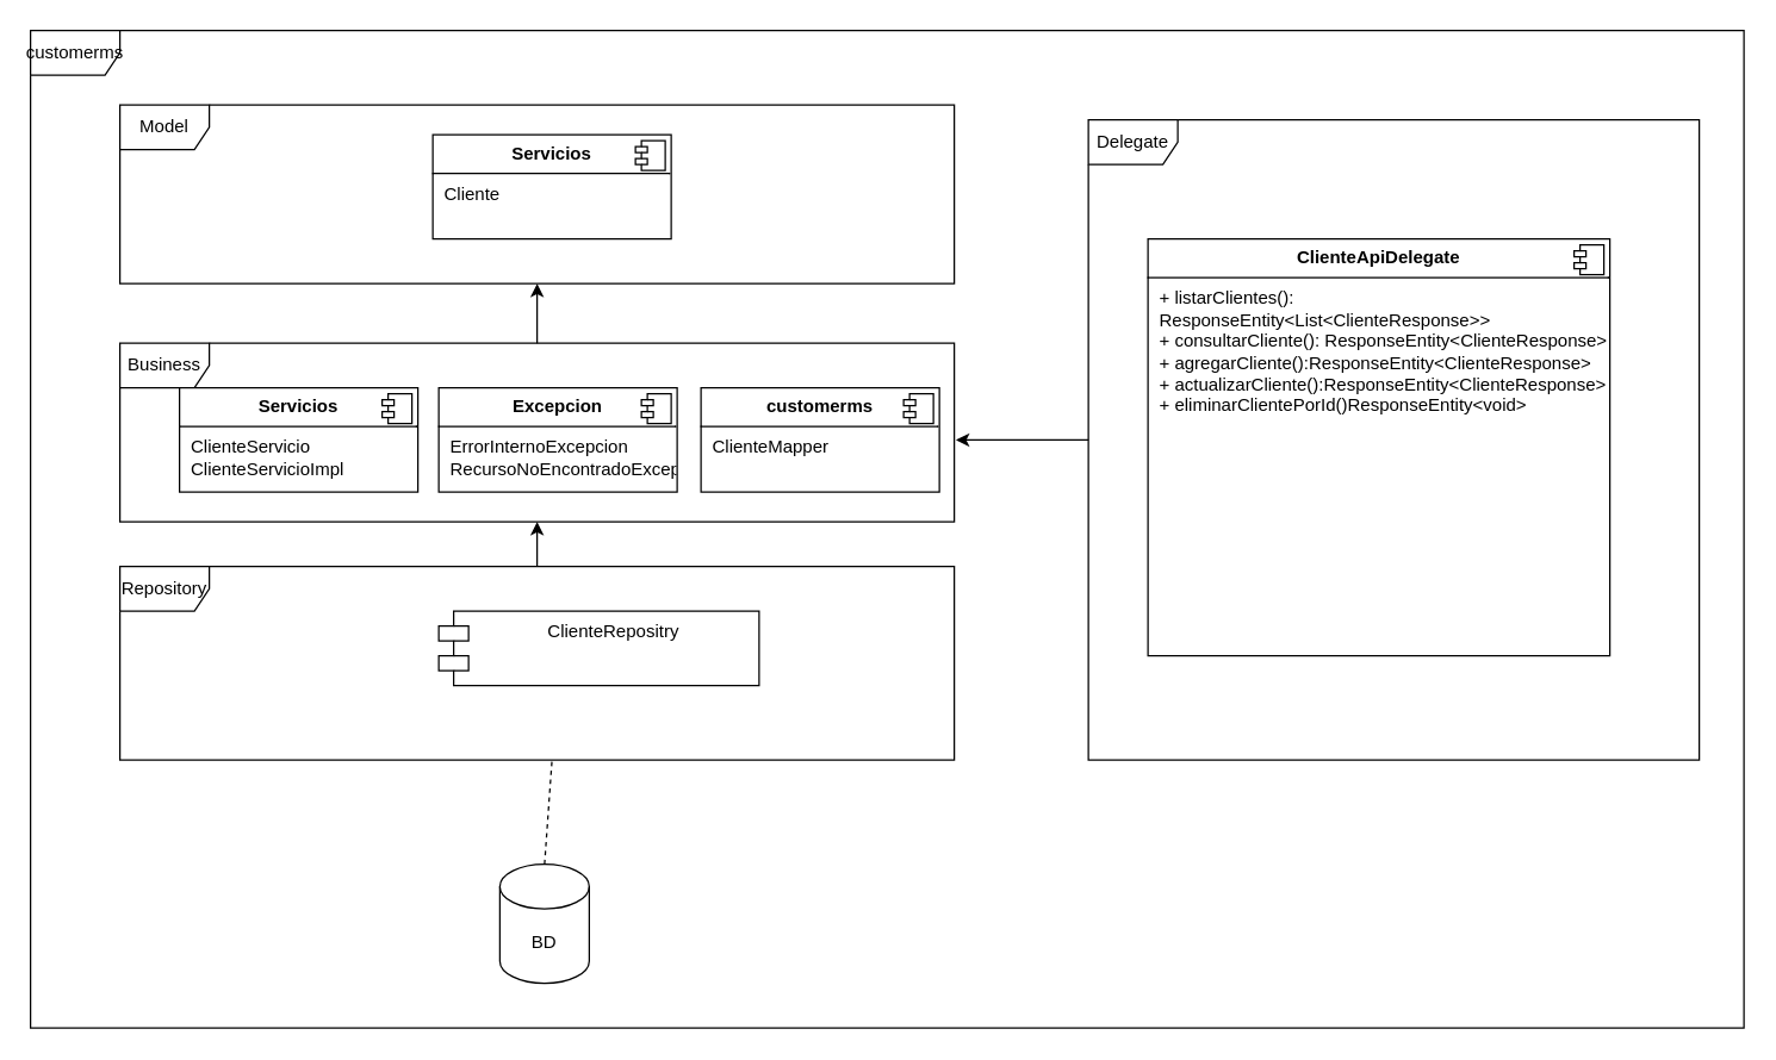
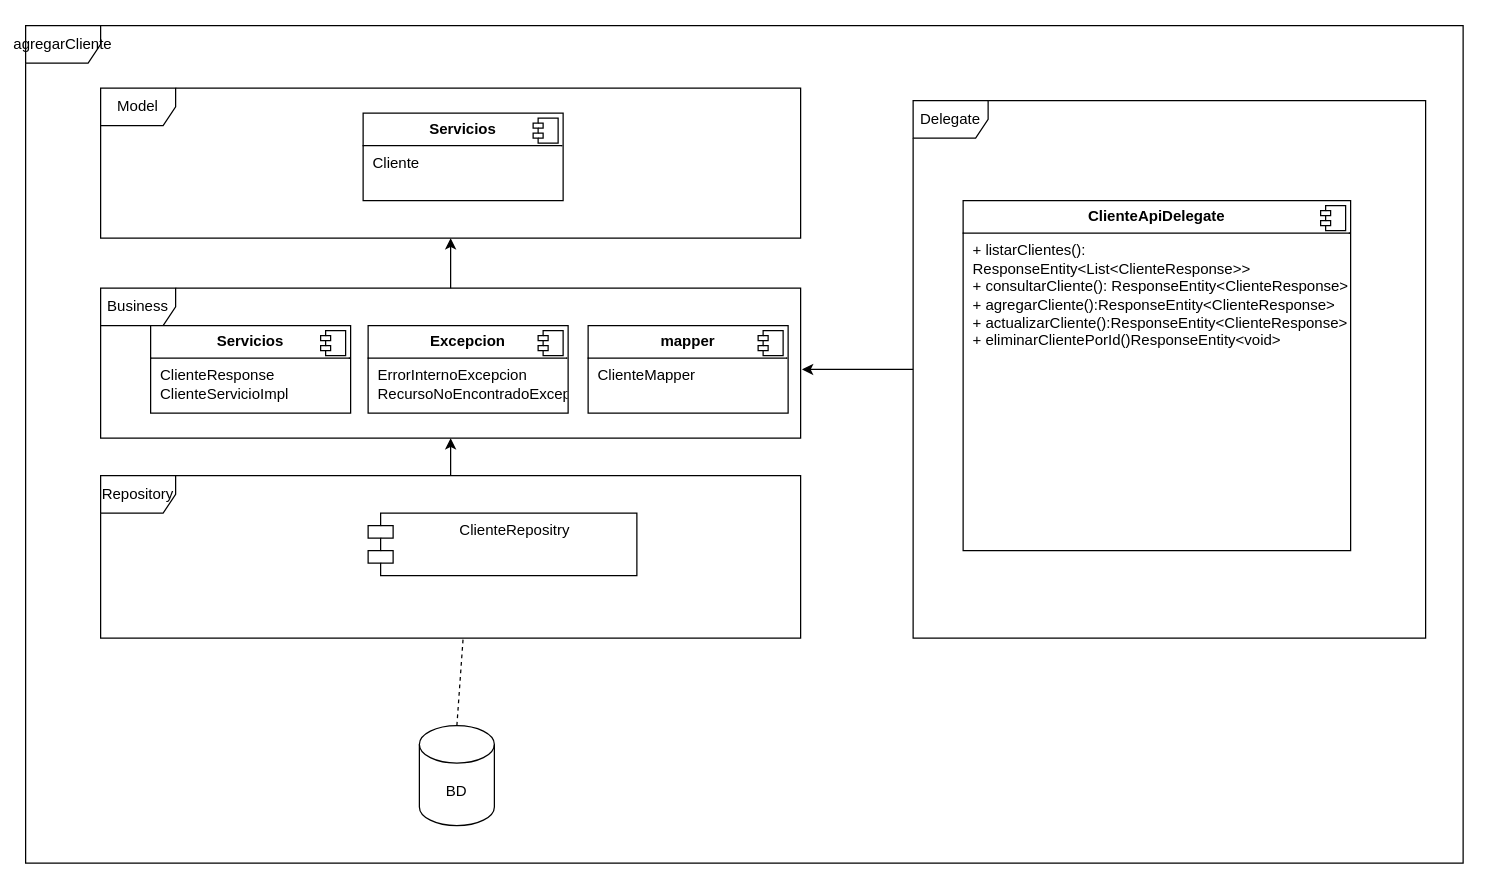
  <mxCell id="0" />
  <mxCell id="1" parent="0" />
- <mxCell id="2" value="customerms" style="shape=umlFrame;whiteSpace=wrap;html=1;pointerEvents=0;" vertex="1" parent="1"><mxGeometry x="20" y="20" width="1150" height="670" as="geometry" /></mxCell>
+ <mxCell id="2" value="agregarCliente" style="shape=umlFrame;whiteSpace=wrap;html=1;pointerEvents=0;" vertex="1" parent="1"><mxGeometry x="20" y="20" width="1150" height="670" as="geometry" /></mxCell>
  <mxCell id="3" value="Business" style="shape=umlFrame;whiteSpace=wrap;html=1;pointerEvents=0;" vertex="1" parent="1"><mxGeometry x="80" y="230" width="560" height="120" as="geometry" /></mxCell>
  <mxCell id="4" value="Model" style="shape=umlFrame;whiteSpace=wrap;html=1;pointerEvents=0;" vertex="1" parent="1"><mxGeometry x="80" y="70" width="560" height="120" as="geometry" /></mxCell>
  <mxCell id="5" value="Repository" style="shape=umlFrame;whiteSpace=wrap;html=1;pointerEvents=0;" vertex="1" parent="1"><mxGeometry x="80" y="380" width="560" height="130" as="geometry" /></mxCell>
  <mxCell id="6" value="BD" style="shape=cylinder3;whiteSpace=wrap;html=1;boundedLbl=1;backgroundOutline=1;size=15;" vertex="1" parent="1"><mxGeometry x="335" y="580" width="60" height="80" as="geometry" /></mxCell>
- <mxCell id="7" value="&lt;p style=&quot;margin:0px;margin-top:6px;text-align:center;&quot;&gt;&lt;b&gt;Servicios&lt;/b&gt;&lt;/p&gt;&lt;hr size=&quot;1&quot; style=&quot;border-style:solid;&quot;&gt;&lt;p style=&quot;margin:0px;margin-left:8px;&quot;&gt;ClienteServicio&lt;br&gt;ClienteServicioImpl&lt;/p&gt;" style="align=left;overflow=fill;html=1;dropTarget=0;whiteSpace=wrap;" vertex="1" parent="1"><mxGeometry x="120" y="260" width="160" height="70" as="geometry" /></mxCell>
+ <mxCell id="7" value="&lt;p style=&quot;margin:0px;margin-top:6px;text-align:center;&quot;&gt;&lt;b&gt;Servicios&lt;/b&gt;&lt;/p&gt;&lt;hr size=&quot;1&quot; style=&quot;border-style:solid;&quot;&gt;&lt;p style=&quot;margin:0px;margin-left:8px;&quot;&gt;ClienteResponse&lt;br&gt;ClienteServicioImpl&lt;/p&gt;" style="align=left;overflow=fill;html=1;dropTarget=0;whiteSpace=wrap;" vertex="1" parent="1"><mxGeometry x="120" y="260" width="160" height="70" as="geometry" /></mxCell>
  <mxCell id="8" value="" style="shape=component;jettyWidth=8;jettyHeight=4;" vertex="1" parent="7"><mxGeometry x="1" width="20" height="20" relative="1" as="geometry"><mxPoint x="-24" y="4" as="offset" /></mxGeometry></mxCell>
  <mxCell id="9" value="&lt;p style=&quot;margin:0px;margin-top:6px;text-align:center;&quot;&gt;&lt;b&gt;Excepcion&lt;/b&gt;&lt;/p&gt;&lt;hr size=&quot;1&quot; style=&quot;border-style:solid;&quot;&gt;&lt;p style=&quot;margin:0px;margin-left:8px;&quot;&gt;ErrorInternoExcepcion&lt;br&gt;RecursoNoEncontradoExcepcion&lt;/p&gt;" style="align=left;overflow=fill;html=1;dropTarget=0;whiteSpace=wrap;" vertex="1" parent="1"><mxGeometry x="294" y="260" width="160" height="70" as="geometry" /></mxCell>
  <mxCell id="10" value="" style="shape=component;jettyWidth=8;jettyHeight=4;" vertex="1" parent="9"><mxGeometry x="1" width="20" height="20" relative="1" as="geometry"><mxPoint x="-24" y="4" as="offset" /></mxGeometry></mxCell>
- <mxCell id="11" value="&lt;p style=&quot;margin:0px;margin-top:6px;text-align:center;&quot;&gt;&lt;b&gt;customerms&lt;/b&gt;&lt;/p&gt;&lt;hr size=&quot;1&quot; style=&quot;border-style:solid;&quot;&gt;&lt;p style=&quot;margin:0px;margin-left:8px;&quot;&gt;ClienteMapper&lt;/p&gt;" style="align=left;overflow=fill;html=1;dropTarget=0;whiteSpace=wrap;" vertex="1" parent="1"><mxGeometry x="470" y="260" width="160" height="70" as="geometry" /></mxCell>
+ <mxCell id="11" value="&lt;p style=&quot;margin:0px;margin-top:6px;text-align:center;&quot;&gt;&lt;b&gt;mapper&lt;/b&gt;&lt;/p&gt;&lt;hr size=&quot;1&quot; style=&quot;border-style:solid;&quot;&gt;&lt;p style=&quot;margin:0px;margin-left:8px;&quot;&gt;ClienteMapper&lt;/p&gt;" style="align=left;overflow=fill;html=1;dropTarget=0;whiteSpace=wrap;" vertex="1" parent="1"><mxGeometry x="470" y="260" width="160" height="70" as="geometry" /></mxCell>
  <mxCell id="12" value="" style="shape=component;jettyWidth=8;jettyHeight=4;" vertex="1" parent="11"><mxGeometry x="1" width="20" height="20" relative="1" as="geometry"><mxPoint x="-24" y="4" as="offset" /></mxGeometry></mxCell>
  <mxCell id="13" value="" style="endArrow=none;dashed=1;html=1;rounded=0;exitX=0.5;exitY=0;exitDx=0;exitDy=0;exitPerimeter=0;" edge="1" parent="1" source="6"><mxGeometry width="50" height="50" relative="1" as="geometry"><mxPoint x="380" y="620" as="sourcePoint" /><mxPoint x="370" y="510" as="targetPoint" /></mxGeometry></mxCell>
  <mxCell id="14" value="ClienteRepositry" style="shape=module;align=left;spacingLeft=20;align=center;verticalAlign=top;whiteSpace=wrap;html=1;" vertex="1" parent="1"><mxGeometry x="294" y="410" width="215" height="50" as="geometry" /></mxCell>
  <mxCell id="15" value="&lt;p style=&quot;margin:0px;margin-top:6px;text-align:center;&quot;&gt;&lt;b&gt;Servicios&lt;/b&gt;&lt;/p&gt;&lt;hr size=&quot;1&quot; style=&quot;border-style:solid;&quot;&gt;&lt;p style=&quot;margin:0px;margin-left:8px;&quot;&gt;Cliente&lt;/p&gt;" style="align=left;overflow=fill;html=1;dropTarget=0;whiteSpace=wrap;" vertex="1" parent="1"><mxGeometry x="290" y="90" width="160" height="70" as="geometry" /></mxCell>
  <mxCell id="16" value="" style="shape=component;jettyWidth=8;jettyHeight=4;" vertex="1" parent="15"><mxGeometry x="1" width="20" height="20" relative="1" as="geometry"><mxPoint x="-24" y="4" as="offset" /></mxGeometry></mxCell>
  <mxCell id="17" style="edgeStyle=orthogonalEdgeStyle;rounded=0;orthogonalLoop=1;jettySize=auto;html=1;entryX=0.5;entryY=1;entryDx=0;entryDy=0;entryPerimeter=0;" edge="1" parent="1" source="5" target="3"><mxGeometry relative="1" as="geometry" /></mxCell>
  <mxCell id="18" style="edgeStyle=orthogonalEdgeStyle;rounded=0;orthogonalLoop=1;jettySize=auto;html=1;entryX=0.5;entryY=1;entryDx=0;entryDy=0;entryPerimeter=0;" edge="1" parent="1" source="3" target="4"><mxGeometry relative="1" as="geometry" /></mxCell>
  <mxCell id="19" value="Delegate" style="shape=umlFrame;whiteSpace=wrap;html=1;pointerEvents=0;" vertex="1" parent="1"><mxGeometry x="730" y="80" width="410" height="430" as="geometry" /></mxCell>
  <mxCell id="20" value="&lt;p style=&quot;margin:0px;margin-top:6px;text-align:center;&quot;&gt;&lt;b&gt;ClienteApiDelegate&lt;/b&gt;&lt;/p&gt;&lt;hr size=&quot;1&quot; style=&quot;border-style:solid;&quot;&gt;&lt;p style=&quot;margin:0px;margin-left:8px;&quot;&gt;+ listarClientes(): ResponseEntity&amp;lt;List&amp;lt;ClienteResponse&amp;gt;&amp;gt;&lt;br&gt;+ consultarCliente(): ResponseEntity&amp;lt;ClienteResponse&amp;gt;&lt;/p&gt;&lt;p style=&quot;margin:0px;margin-left:8px;&quot;&gt;+ agregarCliente():&lt;span style=&quot;background-color: initial;&quot;&gt;ResponseEntity&amp;lt;ClienteResponse&amp;gt;&lt;/span&gt;&lt;/p&gt;&lt;p style=&quot;margin:0px;margin-left:8px;&quot;&gt;+ actualizarCliente():&lt;span style=&quot;background-color: initial;&quot;&gt;ResponseEntity&amp;lt;ClienteResponse&amp;gt;&lt;/span&gt;&lt;/p&gt;&lt;p style=&quot;margin:0px;margin-left:8px;&quot;&gt;+ eliminarClientePorId()&lt;span style=&quot;background-color: initial;&quot;&gt;ResponseEntity&amp;lt;void&amp;gt;&lt;/span&gt;&lt;/p&gt;" style="align=left;overflow=fill;html=1;dropTarget=0;whiteSpace=wrap;" vertex="1" parent="1"><mxGeometry x="770" y="160" width="310" height="280" as="geometry" /></mxCell>
  <mxCell id="21" value="" style="shape=component;jettyWidth=8;jettyHeight=4;" vertex="1" parent="20"><mxGeometry x="1" width="20" height="20" relative="1" as="geometry"><mxPoint x="-24" y="4" as="offset" /></mxGeometry></mxCell>
  <mxCell id="22" style="edgeStyle=orthogonalEdgeStyle;rounded=0;orthogonalLoop=1;jettySize=auto;html=1;entryX=1.002;entryY=0.542;entryDx=0;entryDy=0;entryPerimeter=0;" edge="1" parent="1" source="19" target="3"><mxGeometry relative="1" as="geometry" /></mxCell>
